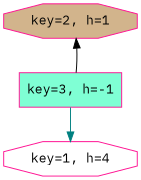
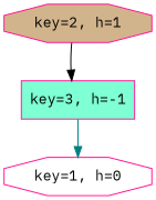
  digraph {
    fontname="IBM Plex Mono"
    node [color=deeppink fontname="IBM Plex Mono" shape=octagon style=filled]
    edge [fontname="IBM Plex Mono"]
    n1 [fillcolor=tan label="key=2, h=1"]
    n2 [fillcolor=aquamarine label="key=3, h=-1" shape=box]
-   n3 [fillcolor=white label="key=1, h=4"]
-   n2 -> n1 [color=black]
+   n3 [fillcolor=white label="key=1, h=0"]
+   n1 -> n2 [color=black]
    n2 -> n3 [color=teal]
  }
